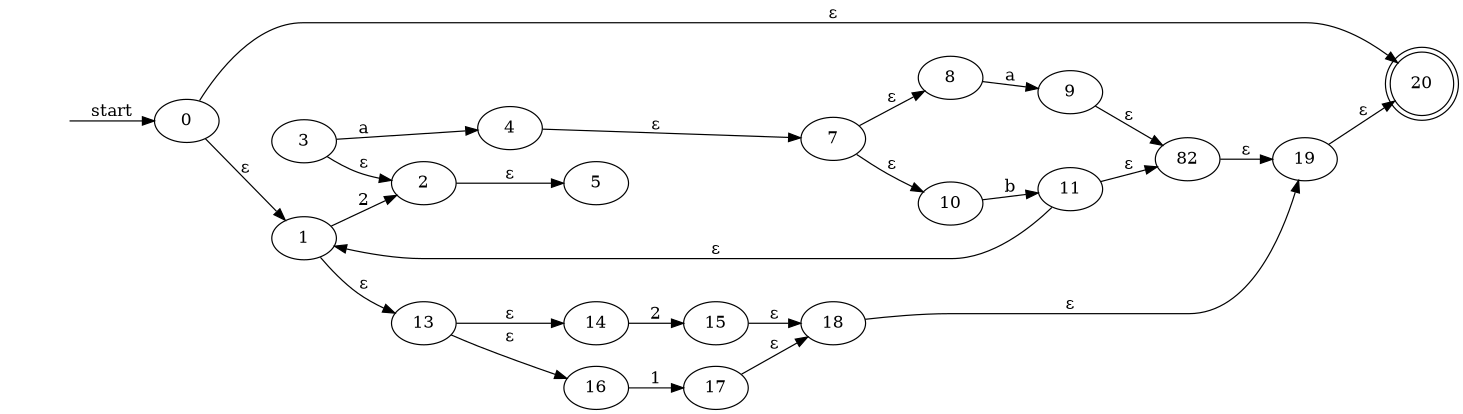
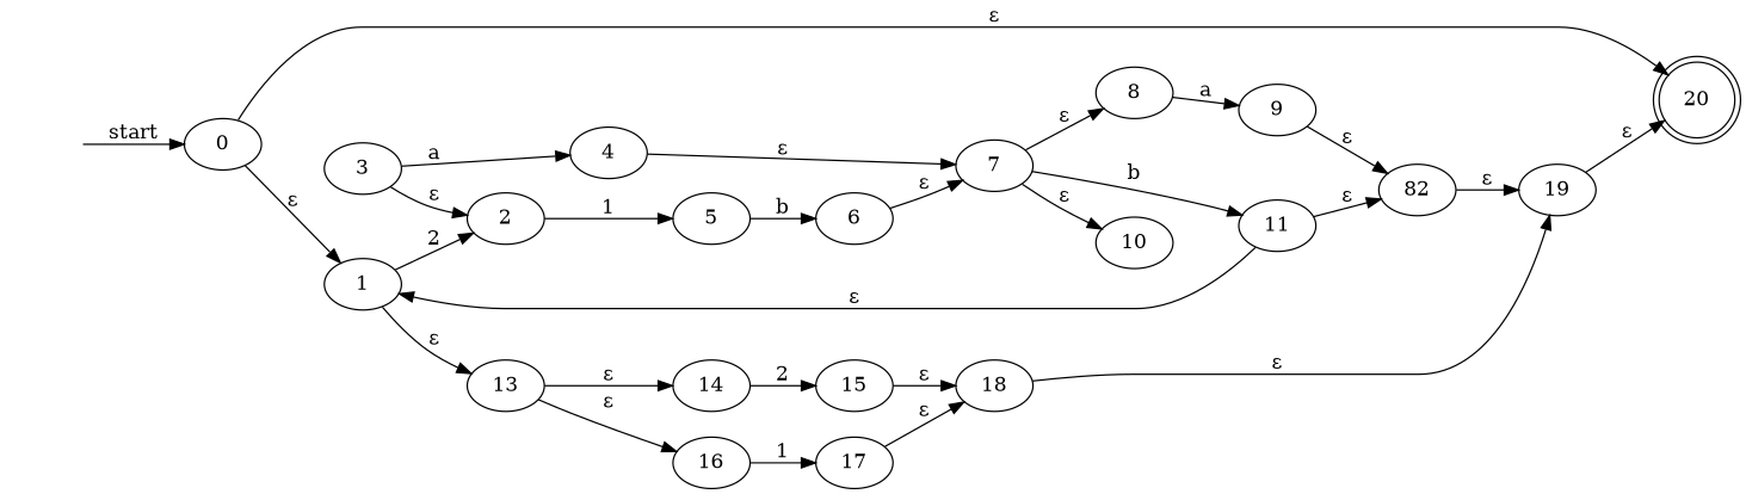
  digraph {
    rankdir=LR
    "" [shape=none style=invisible]
    0
    n3 [label=1]
    n4 [label=20 shape=doublecircle]
    n5 [label=2]
    n6 [label=13]
    n7 [label=5]
    n8 [label=14]
    n9 [label=16]
    n10 [label=3]
    n11 [label=4]
+   n12 [label=6]
    n13 [label=7]
    n14 [label=8]
    n15 [label=10]
    n16 [label=9]
    n17 [label=11]
    n18 [label=82]
    n19 [label=19]
    n20 [label=15]
    n21 [label=17]
    n22 [label=18]
    "" -> 0 [label=start]
    0 -> n3 [label="ε"]
    0 -> n4 [label="ε"]
    n3 -> n5 [label=2]
    n3 -> n6 [label="ε"]
-   n5 -> n7 [label="ε"]
+   n5 -> n7 [label=1]
    n6 -> n8 [label="ε"]
    n6 -> n9 [label="ε"]
+   n7 -> n12 [label=b]
    n8 -> n20 [label=2]
    n9 -> n21 [label=1]
    n10 -> n5 [label="ε"]
    n10 -> n11 [label=a]
    n11 -> n13 [label="ε"]
+   n12 -> n13 [label="ε"]
    n13 -> n14 [label="ε"]
    n13 -> n15 [label="ε"]
    n14 -> n16 [label=a]
-   n15 -> n17 [label=b]
+   n13 -> n17 [label=b]
    n16 -> n18 [label="ε"]
    n17 -> n3 [label="ε"]
    n17 -> n18 [label="ε"]
    n18 -> n19 [label="ε"]
    n19 -> n4 [label="ε"]
    n20 -> n22 [label="ε"]
    n21 -> n22 [label="ε"]
    n22 -> n19 [label="ε"]
  }
